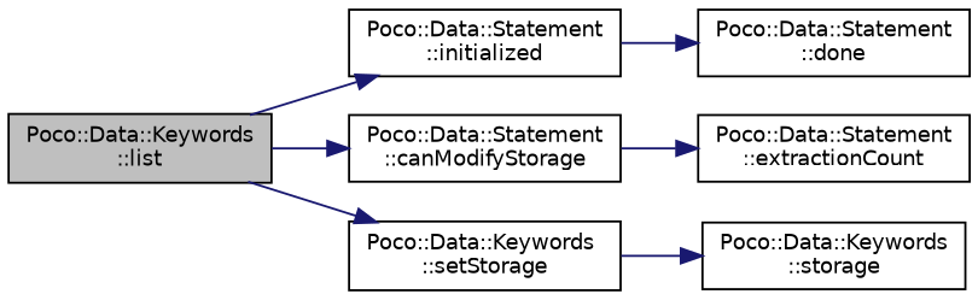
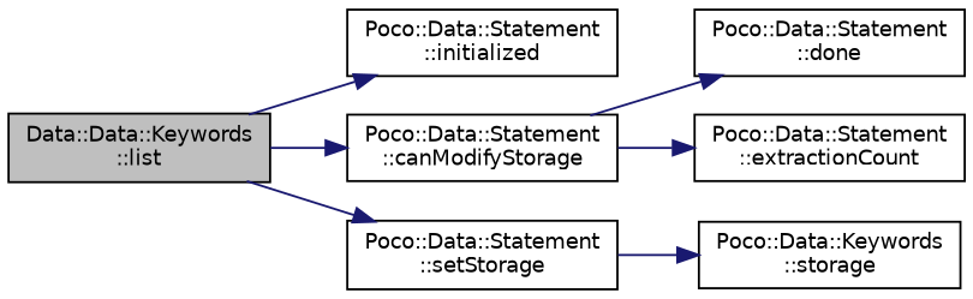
  digraph {
    rankdir=LR
    node [color=black fillcolor=white fontname=Helvetica fontsize=10 shape=record style=filled]
    edge [color=midnightblue fontname=Helvetica fontsize=10 labelfontname=Helvetica labelfontsize=10 style=solid]
-   n1 [fillcolor=grey75 fontcolor=black height=0.2 label="Poco::Data::Keywords\l::list" width=0.4]
+   n1 [fillcolor=grey75 fontcolor=black height=0.2 label="Data::Data::Keywords\l::list" width=0.4]
    n2 [height=0.2 label="Poco::Data::Statement\l::canModifyStorage" width=0.4]
-   n3 [height=0.2 label="Poco::Data::Keywords\l::setStorage" width=0.4]
+   n3 [height=0.2 label="Poco::Data::Statement\l::setStorage" width=0.4]
    n4 [height=0.2 label="Poco::Data::Statement\l::initialized" width=0.4]
    n5 [height=0.2 label="Poco::Data::Statement\l::done" width=0.4]
    n6 [height=0.2 label="Poco::Data::Statement\l::extractionCount" width=0.4]
    n7 [height=0.2 label="Poco::Data::Keywords\l::storage" width=0.4]
    n1 -> n2
    n1 -> n3
    n1 -> n4
-   n4 -> n5
+   n2 -> n5
    n2 -> n6
    n3 -> n7
  }
